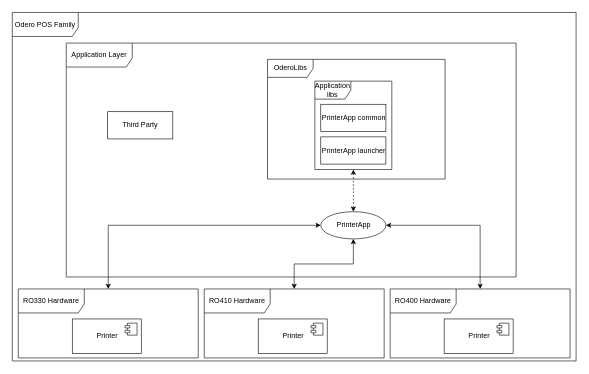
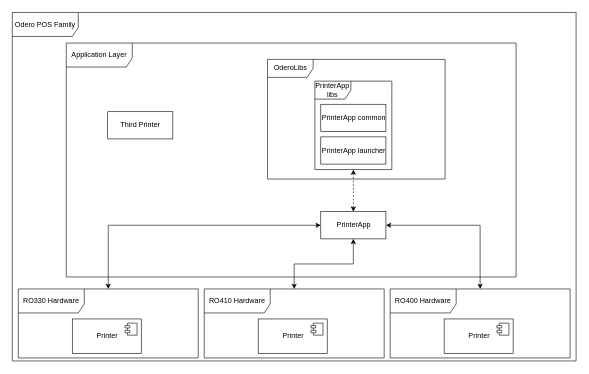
  <mxCell id="0" />
  <mxCell id="1" parent="0" />
  <mxCell id="2" value="Odero POS Family" style="shape=umlFrame;whiteSpace=wrap;html=1;width=110;height=40;" vertex="1" parent="1"><mxGeometry x="20" y="20" width="940" height="581" as="geometry" /></mxCell>
  <mxCell id="3" value="" style="group" vertex="1" connectable="0" parent="1"><mxGeometry x="30" y="481" width="300" height="115" as="geometry" /></mxCell>
  <mxCell id="4" value="RO330 Hardware" style="shape=umlFrame;whiteSpace=wrap;html=1;width=110;height=40;container=1;" vertex="1" parent="3"><mxGeometry width="300" height="115" as="geometry" /></mxCell>
  <mxCell id="5" value="Printer" style="html=1;dropTarget=0;" vertex="1" parent="3"><mxGeometry x="90" y="50" width="115" height="57.5" as="geometry" /></mxCell>
  <mxCell id="6" value="" style="shape=module;jettyWidth=8;jettyHeight=4;" vertex="1" parent="5"><mxGeometry x="1" width="20" height="20" relative="1" as="geometry"><mxPoint x="-27" y="7" as="offset" /></mxGeometry></mxCell>
  <mxCell id="7" value="" style="group" vertex="1" connectable="0" parent="1"><mxGeometry x="340" y="481" width="300" height="115" as="geometry" /></mxCell>
  <mxCell id="8" value="RO410 Hardware" style="shape=umlFrame;whiteSpace=wrap;html=1;width=110;height=40;container=1;" vertex="1" parent="7"><mxGeometry width="300" height="115" as="geometry" /></mxCell>
  <mxCell id="9" value="Printer" style="html=1;dropTarget=0;" vertex="1" parent="7"><mxGeometry x="90" y="50" width="115" height="57.5" as="geometry" /></mxCell>
  <mxCell id="10" value="" style="shape=module;jettyWidth=8;jettyHeight=4;" vertex="1" parent="9"><mxGeometry x="1" width="20" height="20" relative="1" as="geometry"><mxPoint x="-27" y="7" as="offset" /></mxGeometry></mxCell>
  <mxCell id="11" value="" style="group" vertex="1" connectable="0" parent="1"><mxGeometry x="650" y="481" width="300" height="115" as="geometry" /></mxCell>
  <mxCell id="12" value="RO400 Hardware" style="shape=umlFrame;whiteSpace=wrap;html=1;width=110;height=40;container=1;" vertex="1" parent="11"><mxGeometry width="300" height="115" as="geometry" /></mxCell>
  <mxCell id="13" value="Printer" style="html=1;dropTarget=0;" vertex="1" parent="11"><mxGeometry x="90" y="50" width="115" height="57.5" as="geometry" /></mxCell>
  <mxCell id="14" value="" style="shape=module;jettyWidth=8;jettyHeight=4;" vertex="1" parent="13"><mxGeometry x="1" width="20" height="20" relative="1" as="geometry"><mxPoint x="-27" y="7" as="offset" /></mxGeometry></mxCell>
  <mxCell id="15" value="" style="group" vertex="1" connectable="0" parent="1"><mxGeometry x="110" y="71" width="750" height="390" as="geometry" /></mxCell>
  <mxCell id="16" value="Application Layer" style="shape=umlFrame;whiteSpace=wrap;html=1;width=110;height=40;" vertex="1" parent="15"><mxGeometry width="750" height="390" as="geometry" /></mxCell>
- <mxCell id="17" value="Third Party" style="html=1;" vertex="1" parent="15"><mxGeometry x="69.079" y="114.502" width="108.553" height="45.349" as="geometry" /></mxCell>
+ <mxCell id="17" value="Third Printer" style="html=1;" vertex="1" parent="15"><mxGeometry x="69.079" y="114.502" width="108.553" height="45.349" as="geometry" /></mxCell>
  <mxCell id="18" value="" style="group" vertex="1" connectable="0" parent="15"><mxGeometry x="335.526" y="27.209" width="296.053" height="199.535" as="geometry" /></mxCell>
  <mxCell id="19" value="OderoLibs" style="shape=umlFrame;whiteSpace=wrap;html=1;width=76;height=30;" vertex="1" parent="18"><mxGeometry width="296.053" height="199.535" as="geometry" /></mxCell>
  <mxCell id="20" value="" style="group" vertex="1" connectable="0" parent="18"><mxGeometry x="78.947" y="36.279" width="128.289" height="147.384" as="geometry" /></mxCell>
  <mxCell id="21" value="PrinterApp common" style="html=1;" vertex="1" parent="20"><mxGeometry x="9.868" y="38.547" width="108.553" height="45.349" as="geometry" /></mxCell>
  <mxCell id="22" value="PrinterApp launcher" style="html=1;" vertex="1" parent="20"><mxGeometry x="9.868" y="92.965" width="108.553" height="45.349" as="geometry" /></mxCell>
- <mxCell id="23" value="Application libs" style="shape=umlFrame;whiteSpace=wrap;html=1;" vertex="1" parent="20"><mxGeometry width="128.289" height="147.384" as="geometry" /></mxCell>
- <mxCell id="24" value="PrinterApp" style="ellipse;html=1;" vertex="1" parent="15"><mxGeometry x="424.342" y="281.163" width="108.553" height="45.349" as="geometry" /></mxCell>
+ <mxCell id="23" value="PrinterApp libs" style="shape=umlFrame;whiteSpace=wrap;html=1;" vertex="1" parent="20"><mxGeometry width="128.289" height="147.384" as="geometry" /></mxCell>
+ <mxCell id="24" value="PrinterApp" style="html=1;" vertex="1" parent="15"><mxGeometry x="424.342" y="281.163" width="108.553" height="45.349" as="geometry" /></mxCell>
  <mxCell id="25" style="edgeStyle=orthogonalEdgeStyle;rounded=0;orthogonalLoop=1;jettySize=auto;html=1;startArrow=classic;startFill=1;dashed=1;" edge="1" parent="15" source="23" target="24"><mxGeometry relative="1" as="geometry" /></mxCell>
  <mxCell id="26" style="edgeStyle=orthogonalEdgeStyle;rounded=0;orthogonalLoop=1;jettySize=auto;html=1;startArrow=classic;startFill=1;" edge="1" parent="1" source="24" target="4"><mxGeometry relative="1" as="geometry" /></mxCell>
  <mxCell id="27" style="edgeStyle=orthogonalEdgeStyle;rounded=0;orthogonalLoop=1;jettySize=auto;html=1;startArrow=classic;startFill=1;" edge="1" parent="1" source="24" target="8"><mxGeometry relative="1" as="geometry" /></mxCell>
  <mxCell id="28" style="edgeStyle=orthogonalEdgeStyle;rounded=0;orthogonalLoop=1;jettySize=auto;html=1;startArrow=classic;startFill=1;" edge="1" parent="1" source="24" target="12"><mxGeometry relative="1" as="geometry" /></mxCell>
